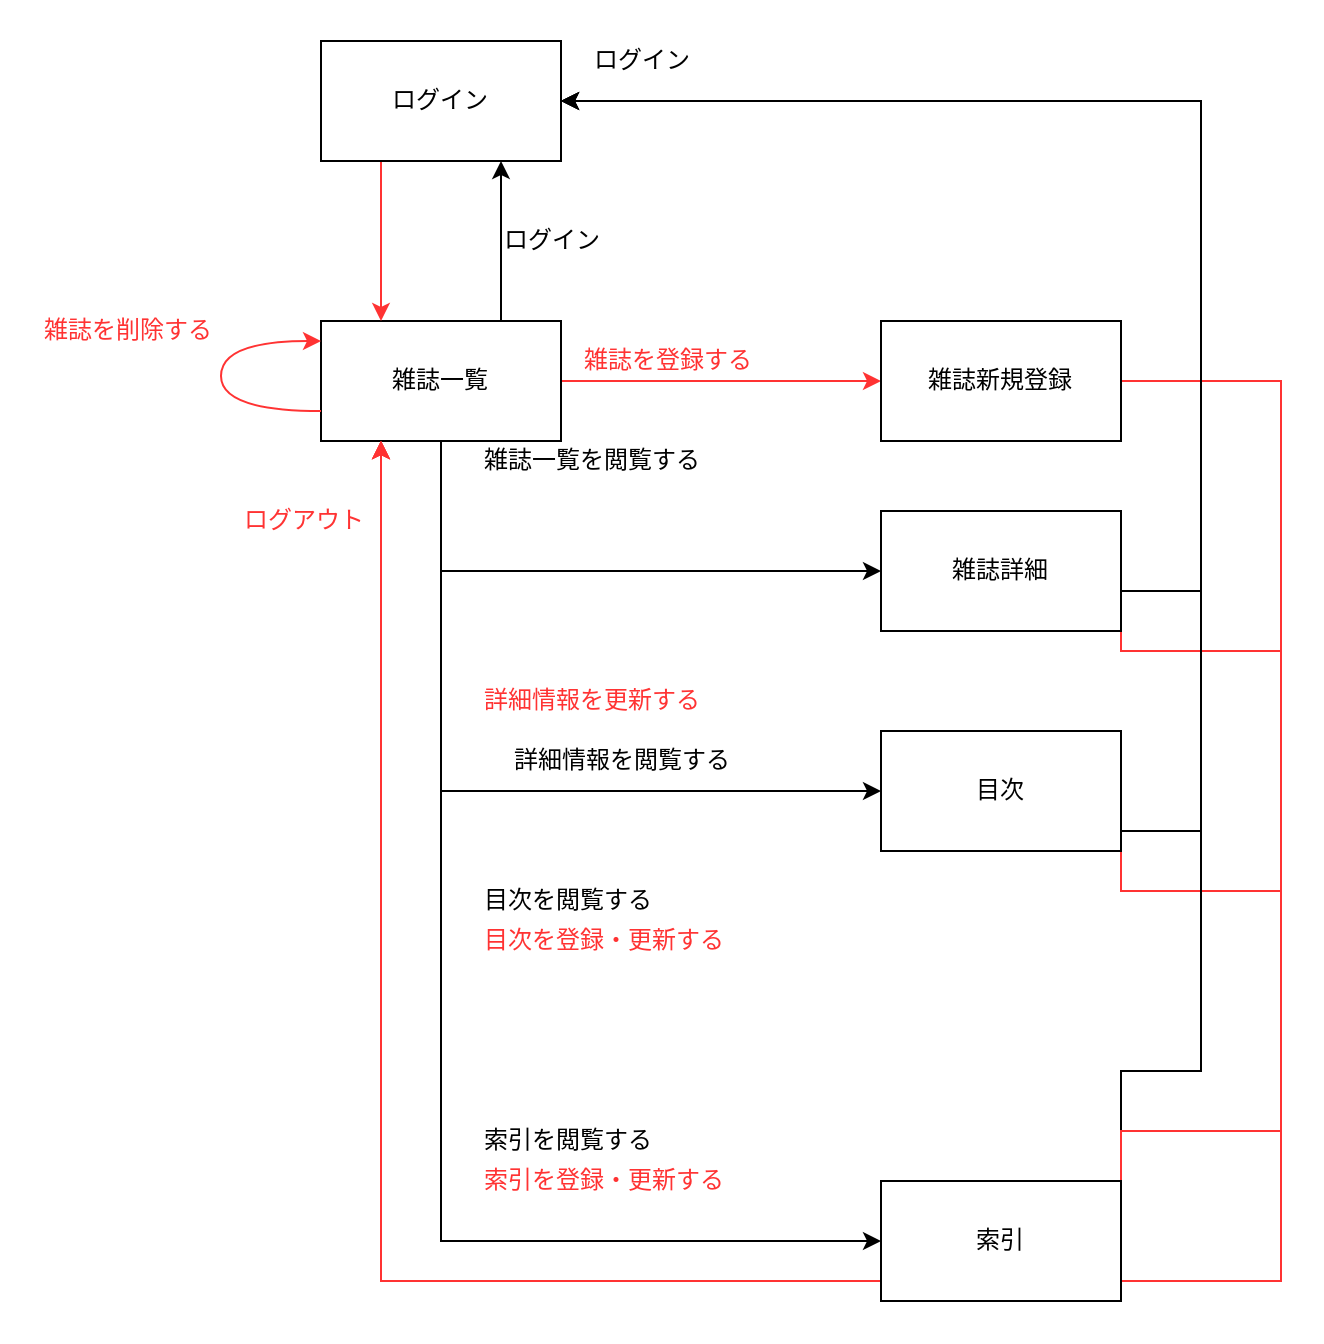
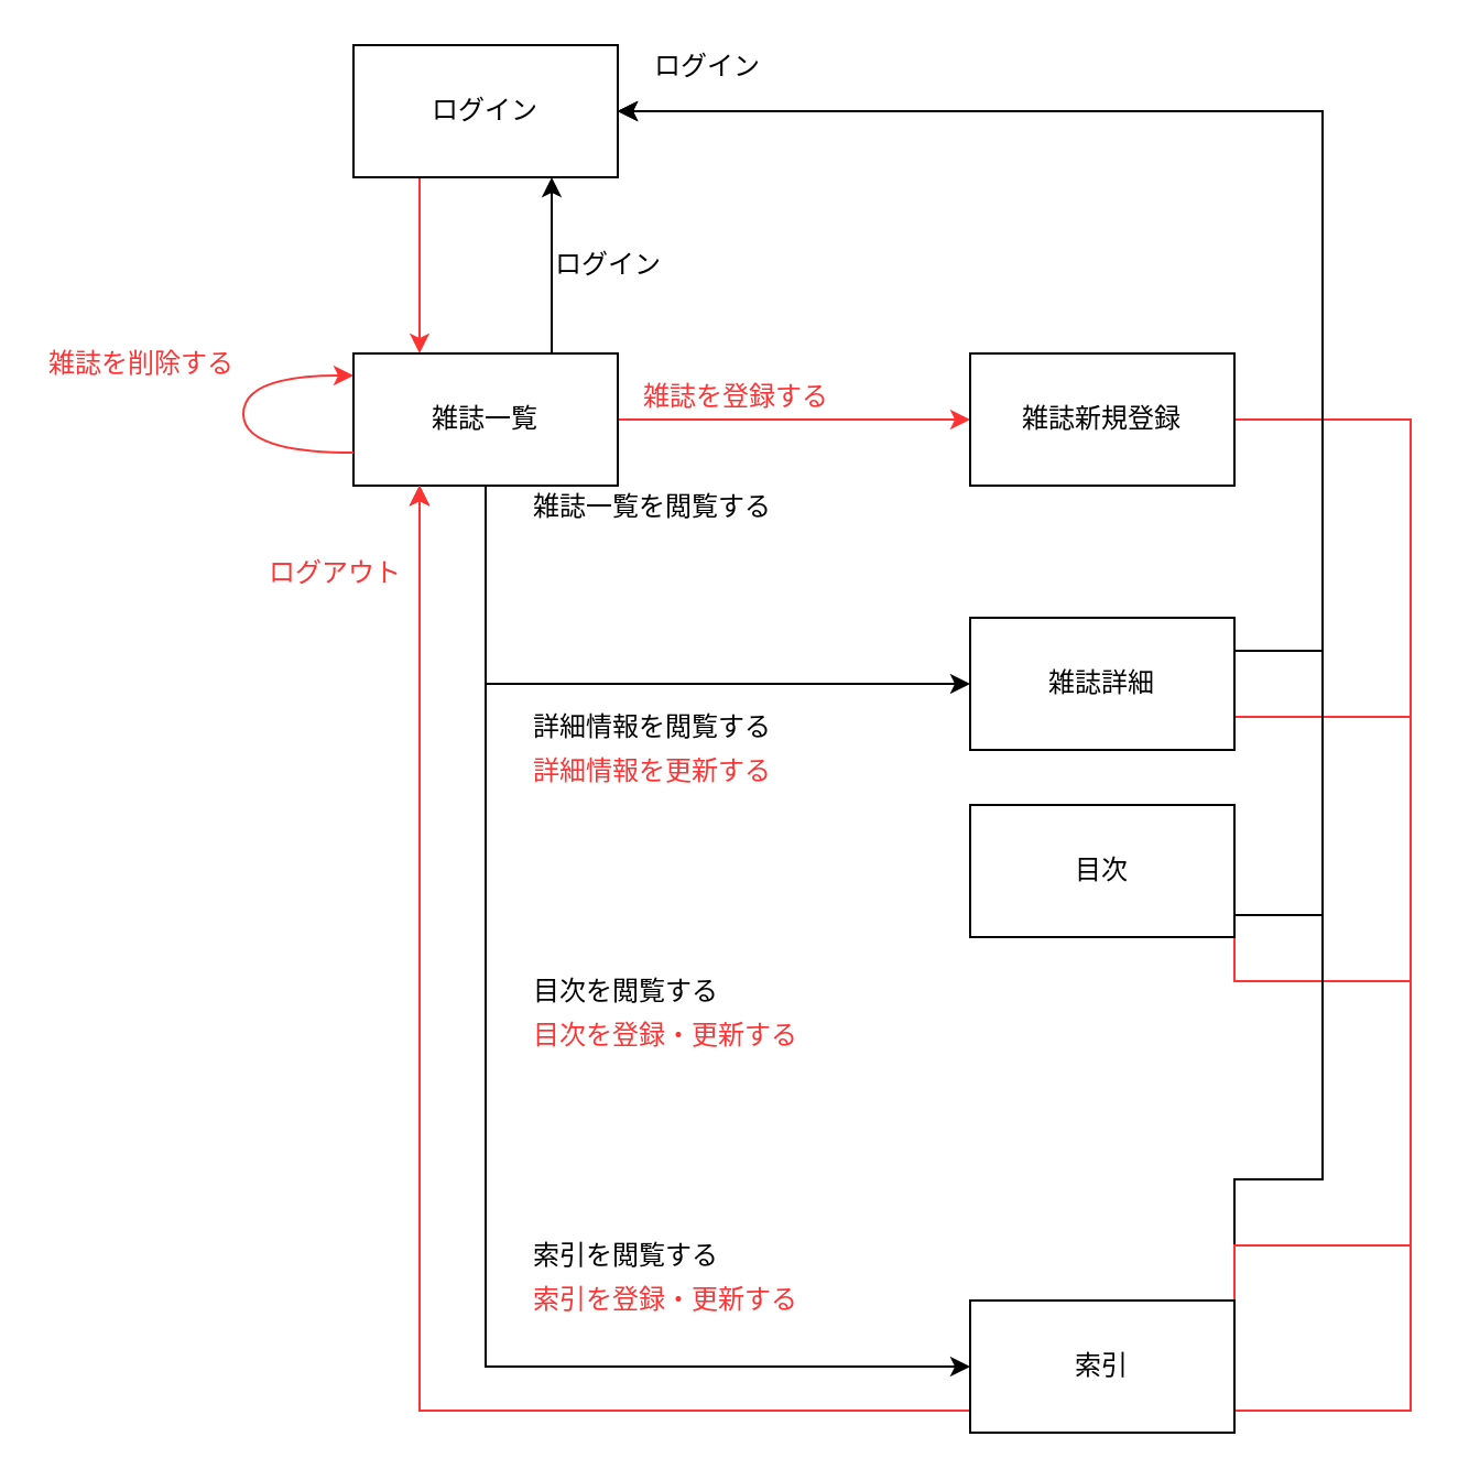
  <mxCell id="0" />
  <mxCell id="1" parent="0" />
  <mxCell id="2" style="edgeStyle=orthogonalEdgeStyle;rounded=0;orthogonalLoop=1;jettySize=auto;html=1;entryX=0;entryY=0.5;entryDx=0;entryDy=0;strokeColor=#FF3333;" parent="1" source="7" target="9" edge="1"><mxGeometry relative="1" as="geometry" /></mxCell>
  <mxCell id="3" style="edgeStyle=orthogonalEdgeStyle;rounded=0;orthogonalLoop=1;jettySize=auto;html=1;entryX=0;entryY=0.5;entryDx=0;entryDy=0;exitX=0.5;exitY=1;exitDx=0;exitDy=0;" parent="1" source="7" target="12" edge="1"><mxGeometry relative="1" as="geometry" /></mxCell>
- <mxCell id="4" style="edgeStyle=orthogonalEdgeStyle;rounded=0;orthogonalLoop=1;jettySize=auto;html=1;entryX=0;entryY=0.5;entryDx=0;entryDy=0;exitX=0.5;exitY=1;exitDx=0;exitDy=0;" parent="1" source="7" target="15" edge="1"><mxGeometry relative="1" as="geometry" /></mxCell>
  <mxCell id="5" style="edgeStyle=orthogonalEdgeStyle;rounded=0;orthogonalLoop=1;jettySize=auto;html=1;entryX=0;entryY=0.5;entryDx=0;entryDy=0;exitX=0.5;exitY=1;exitDx=0;exitDy=0;" parent="1" source="7" target="18" edge="1"><mxGeometry relative="1" as="geometry" /></mxCell>
  <mxCell id="6" style="edgeStyle=orthogonalEdgeStyle;rounded=0;orthogonalLoop=1;jettySize=auto;html=1;exitX=0.75;exitY=0;exitDx=0;exitDy=0;entryX=0.75;entryY=1;entryDx=0;entryDy=0;endArrow=classic;endFill=1;strokeColor=#000000;" edge="1" parent="1" source="7" target="20"><mxGeometry relative="1" as="geometry" /></mxCell>
  <mxCell id="7" value="雑誌一覧" style="rounded=0;whiteSpace=wrap;html=1;" parent="1" vertex="1"><mxGeometry x="160" y="160" width="120" height="60" as="geometry" /></mxCell>
  <mxCell id="8" style="edgeStyle=orthogonalEdgeStyle;rounded=0;orthogonalLoop=1;jettySize=auto;html=1;entryX=0.25;entryY=1;entryDx=0;entryDy=0;endArrow=classic;endFill=1;strokeColor=#FF3333;" edge="1" parent="1" source="9" target="7"><mxGeometry relative="1" as="geometry"><Array as="points"><mxPoint x="640" y="190" /><mxPoint x="640" y="640" /><mxPoint x="190" y="640" /></Array></mxGeometry></mxCell>
  <mxCell id="9" value="雑誌新規登録" style="rounded=0;whiteSpace=wrap;html=1;" parent="1" vertex="1"><mxGeometry x="440" y="160" width="120" height="60" as="geometry" /></mxCell>
  <mxCell id="10" style="edgeStyle=orthogonalEdgeStyle;rounded=0;orthogonalLoop=1;jettySize=auto;html=1;exitX=1;exitY=0.25;exitDx=0;exitDy=0;entryX=1;entryY=0.5;entryDx=0;entryDy=0;endArrow=classic;endFill=1;strokeColor=#000000;" edge="1" parent="1" source="12" target="20"><mxGeometry relative="1" as="geometry"><Array as="points"><mxPoint x="600" y="295" /><mxPoint x="600" y="50" /></Array></mxGeometry></mxCell>
  <mxCell id="11" style="edgeStyle=orthogonalEdgeStyle;rounded=0;orthogonalLoop=1;jettySize=auto;html=1;exitX=1;exitY=0.75;exitDx=0;exitDy=0;entryX=0.25;entryY=1;entryDx=0;entryDy=0;endArrow=classic;endFill=1;strokeColor=#FF3333;" edge="1" parent="1" source="12" target="7"><mxGeometry relative="1" as="geometry"><Array as="points"><mxPoint x="640" y="325" /><mxPoint x="640" y="640" /><mxPoint x="190" y="640" /></Array></mxGeometry></mxCell>
- <mxCell id="12" value="雑誌詳細" style="rounded=0;whiteSpace=wrap;html=1;" parent="1" vertex="1"><mxGeometry x="440" y="255" width="120" height="60" as="geometry" /></mxCell>
+ <mxCell id="12" value="雑誌詳細" style="rounded=0;whiteSpace=wrap;html=1;" parent="1" vertex="1"><mxGeometry x="440" y="280" width="120" height="60" as="geometry" /></mxCell>
  <mxCell id="13" style="edgeStyle=orthogonalEdgeStyle;rounded=0;orthogonalLoop=1;jettySize=auto;html=1;exitX=1;exitY=0.25;exitDx=0;exitDy=0;entryX=1;entryY=0.5;entryDx=0;entryDy=0;endArrow=classic;endFill=1;strokeColor=#000000;" edge="1" parent="1" source="15" target="20"><mxGeometry relative="1" as="geometry"><Array as="points"><mxPoint x="600" y="415" /><mxPoint x="600" y="50" /></Array></mxGeometry></mxCell>
  <mxCell id="14" style="edgeStyle=orthogonalEdgeStyle;rounded=0;orthogonalLoop=1;jettySize=auto;html=1;exitX=1;exitY=0.75;exitDx=0;exitDy=0;endArrow=classic;endFill=1;strokeColor=#FF3333;" edge="1" parent="1" source="15"><mxGeometry relative="1" as="geometry"><mxPoint x="190" y="220" as="targetPoint" /><Array as="points"><mxPoint x="640" y="445" /><mxPoint x="640" y="640" /><mxPoint x="190" y="640" /></Array></mxGeometry></mxCell>
  <mxCell id="15" value="目次" style="rounded=0;whiteSpace=wrap;html=1;" parent="1" vertex="1"><mxGeometry x="440" y="365" width="120" height="60" as="geometry" /></mxCell>
  <mxCell id="16" style="edgeStyle=orthogonalEdgeStyle;rounded=0;orthogonalLoop=1;jettySize=auto;html=1;exitX=1;exitY=0.25;exitDx=0;exitDy=0;endArrow=classic;endFill=1;strokeColor=#000000;" edge="1" parent="1" source="18"><mxGeometry relative="1" as="geometry"><mxPoint x="280" y="50" as="targetPoint" /><Array as="points"><mxPoint x="600" y="535" /><mxPoint x="600" y="50" /></Array></mxGeometry></mxCell>
  <mxCell id="17" style="edgeStyle=orthogonalEdgeStyle;rounded=0;orthogonalLoop=1;jettySize=auto;html=1;exitX=1;exitY=0.75;exitDx=0;exitDy=0;endArrow=classic;endFill=1;strokeColor=#FF3333;entryX=0.25;entryY=1;entryDx=0;entryDy=0;" edge="1" parent="1" source="18" target="7"><mxGeometry relative="1" as="geometry"><mxPoint x="190" y="230" as="targetPoint" /><Array as="points"><mxPoint x="640" y="565" /><mxPoint x="640" y="640" /><mxPoint x="190" y="640" /></Array></mxGeometry></mxCell>
  <mxCell id="18" value="索引" style="rounded=0;whiteSpace=wrap;html=1;" parent="1" vertex="1"><mxGeometry x="440" y="590" width="120" height="60" as="geometry" /></mxCell>
  <mxCell id="19" style="edgeStyle=orthogonalEdgeStyle;rounded=0;orthogonalLoop=1;jettySize=auto;html=1;exitX=0.25;exitY=1;exitDx=0;exitDy=0;entryX=0.25;entryY=0;entryDx=0;entryDy=0;endArrow=classic;endFill=1;strokeColor=#FF3333;" edge="1" parent="1" source="20" target="7"><mxGeometry relative="1" as="geometry" /></mxCell>
  <mxCell id="20" value="ログイン" style="rounded=0;whiteSpace=wrap;html=1;" parent="1" vertex="1"><mxGeometry x="160" y="20" width="120" height="60" as="geometry" /></mxCell>
  <mxCell id="21" value="ログイン" style="text;html=1;strokeColor=none;fillColor=none;align=left;verticalAlign=middle;whiteSpace=wrap;rounded=0;" parent="1" vertex="1"><mxGeometry x="250" y="110" width="100" height="20" as="geometry" /></mxCell>
  <mxCell id="22" value="雑誌を登録する" style="text;html=1;strokeColor=none;fillColor=none;align=left;verticalAlign=middle;whiteSpace=wrap;rounded=0;fontColor=#FF3333;" parent="1" vertex="1"><mxGeometry x="290" y="170" width="110" height="20" as="geometry" /></mxCell>
- <mxCell id="23" value="詳細情報を閲覧する" style="text;html=1;strokeColor=none;fillColor=none;align=left;verticalAlign=middle;whiteSpace=wrap;rounded=0;" parent="1" vertex="1"><mxGeometry x="255" y="370" width="140" height="20" as="geometry" /></mxCell>
+ <mxCell id="23" value="詳細情報を閲覧する" style="text;html=1;strokeColor=none;fillColor=none;align=left;verticalAlign=middle;whiteSpace=wrap;rounded=0;" parent="1" vertex="1"><mxGeometry x="240" y="320" width="140" height="20" as="geometry" /></mxCell>
  <mxCell id="24" value="目次を閲覧する" style="text;html=1;strokeColor=none;fillColor=none;align=left;verticalAlign=middle;whiteSpace=wrap;rounded=0;" parent="1" vertex="1"><mxGeometry x="240" y="440" width="160" height="20" as="geometry" /></mxCell>
  <mxCell id="25" value="索引を閲覧する" style="text;html=1;strokeColor=none;fillColor=none;align=left;verticalAlign=middle;whiteSpace=wrap;rounded=0;" parent="1" vertex="1"><mxGeometry x="240" y="560" width="160" height="20" as="geometry" /></mxCell>
  <mxCell id="26" value="" style="curved=1;endArrow=classic;html=1;exitX=0;exitY=0.75;exitDx=0;exitDy=0;strokeColor=#FF3333;" parent="1" source="7" edge="1"><mxGeometry width="50" height="50" relative="1" as="geometry"><mxPoint x="110" y="220" as="sourcePoint" /><mxPoint x="160" y="170" as="targetPoint" /><Array as="points"><mxPoint x="110" y="205" /><mxPoint x="110" y="170" /></Array></mxGeometry></mxCell>
  <mxCell id="27" value="雑誌を削除する" style="text;html=1;strokeColor=none;fillColor=none;align=left;verticalAlign=middle;whiteSpace=wrap;rounded=0;fontColor=#FF3333;" parent="1" vertex="1"><mxGeometry x="20" y="155" width="100" height="20" as="geometry" /></mxCell>
  <mxCell id="28" value="雑誌一覧を閲覧する" style="text;html=1;strokeColor=none;fillColor=none;align=left;verticalAlign=middle;whiteSpace=wrap;rounded=0;" parent="1" vertex="1"><mxGeometry x="240" y="220" width="120" height="20" as="geometry" /></mxCell>
  <mxCell id="29" value="詳細情報を更新する" style="text;html=1;strokeColor=none;fillColor=none;align=left;verticalAlign=middle;whiteSpace=wrap;rounded=0;fontColor=#FF3333;" vertex="1" parent="1"><mxGeometry x="240" y="340" width="140" height="20" as="geometry" /></mxCell>
  <mxCell id="30" value="目次を登録・更新する" style="text;html=1;strokeColor=none;fillColor=none;align=left;verticalAlign=middle;whiteSpace=wrap;rounded=0;fontColor=#FF3333;" vertex="1" parent="1"><mxGeometry x="240" y="460" width="160" height="20" as="geometry" /></mxCell>
  <mxCell id="31" value="索引を登録・更新する" style="text;html=1;strokeColor=none;fillColor=none;align=left;verticalAlign=middle;whiteSpace=wrap;rounded=0;fontColor=#FF3333;" vertex="1" parent="1"><mxGeometry x="240" y="580" width="160" height="20" as="geometry" /></mxCell>
  <mxCell id="32" value="ログイン" style="text;html=1;strokeColor=none;fillColor=none;align=left;verticalAlign=middle;whiteSpace=wrap;rounded=0;" vertex="1" parent="1"><mxGeometry x="295" y="20" width="100" height="20" as="geometry" /></mxCell>
  <mxCell id="33" value="ログアウト" style="text;html=1;strokeColor=none;fillColor=none;align=left;verticalAlign=middle;whiteSpace=wrap;rounded=0;fontColor=#FF3333;" vertex="1" parent="1"><mxGeometry x="120" y="250" width="80" height="20" as="geometry" /></mxCell>
